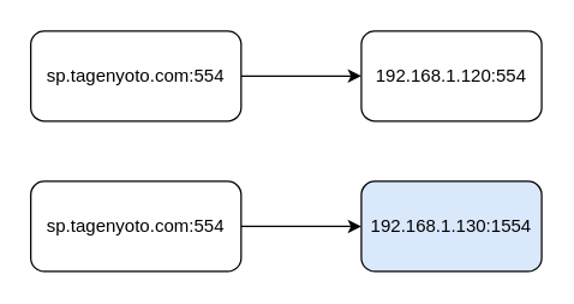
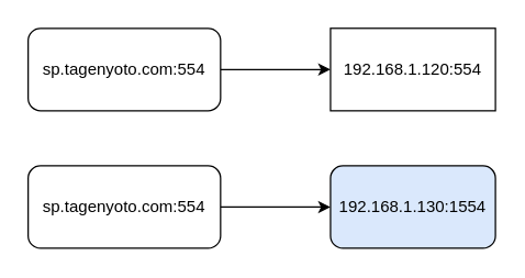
  <mxCell id="0" />
  <mxCell id="1" parent="0" />
  <mxCell id="2" value="" style="edgeStyle=orthogonalEdgeStyle;rounded=0;orthogonalLoop=1;jettySize=auto;html=1;" parent="1" source="3" target="7" edge="1"><mxGeometry relative="1" as="geometry" /></mxCell>
  <mxCell id="3" value="sp.tagenyoto.com:554" style="rounded=1;whiteSpace=wrap;html=1;" parent="1" vertex="1"><mxGeometry x="20" y="120" width="140" height="60" as="geometry" /></mxCell>
  <mxCell id="4" value="" style="edgeStyle=orthogonalEdgeStyle;rounded=0;orthogonalLoop=1;jettySize=auto;html=1;" parent="1" source="5" target="6" edge="1"><mxGeometry relative="1" as="geometry" /></mxCell>
  <mxCell id="5" value="sp.tagenyoto.com:554" style="rounded=1;whiteSpace=wrap;html=1;" parent="1" vertex="1"><mxGeometry x="20" y="20" width="140" height="60" as="geometry" /></mxCell>
- <mxCell id="6" value="192.168.1.120:554" style="whiteSpace=wrap;html=1;rounded=1;" parent="1" vertex="1"><mxGeometry x="240" y="20" width="120" height="60" as="geometry" /></mxCell>
+ <mxCell id="6" value="192.168.1.120:554" style="whiteSpace=wrap;html=1;rounded=0;" parent="1" vertex="1"><mxGeometry x="240" y="20" width="120" height="60" as="geometry" /></mxCell>
  <mxCell id="7" value="192.168.1.130:1554" style="whiteSpace=wrap;html=1;rounded=1;fillColor=#dae8fc;" parent="1" vertex="1"><mxGeometry x="240" y="120" width="120" height="60" as="geometry" /></mxCell>
